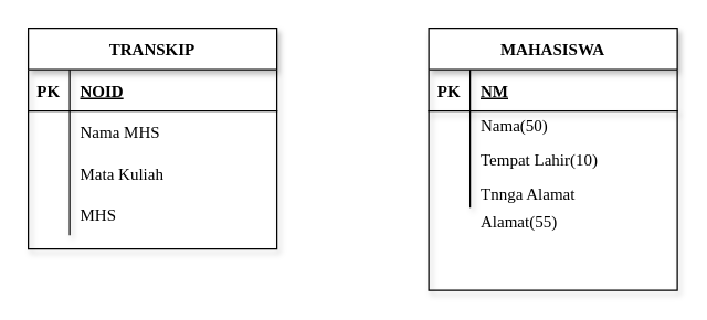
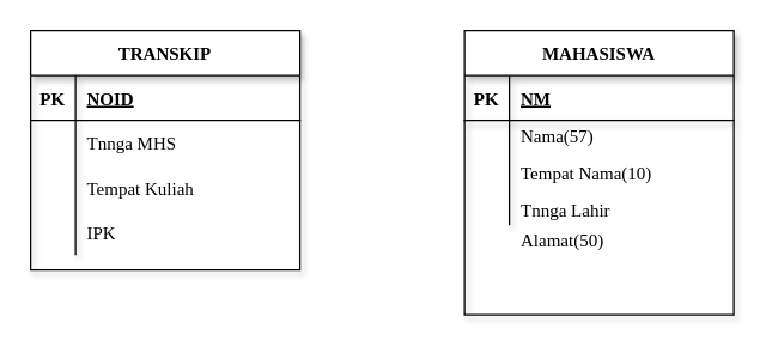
  <mxCell id="0" />
  <mxCell id="1" parent="0" />
  <mxCell id="2" value="TRANSKIP" style="shape=table;startSize=30;container=1;collapsible=1;childLayout=tableLayout;fixedRows=1;rowLines=0;fontStyle=1;align=center;resizeLast=1;fontFamily=Verdana;shadow=1;" vertex="1" parent="1"><mxGeometry x="20" y="20" width="180" height="160" as="geometry" /></mxCell>
  <mxCell id="3" value="" style="shape=tableRow;horizontal=0;startSize=0;swimlaneHead=0;swimlaneBody=0;fillColor=none;collapsible=0;dropTarget=0;points=[[0,0.5],[1,0.5]];portConstraint=eastwest;top=0;left=0;right=0;bottom=1;fontFamily=Verdana;" vertex="1" parent="2"><mxGeometry y="30" width="180" height="30" as="geometry" /></mxCell>
  <mxCell id="4" value="PK" style="shape=partialRectangle;connectable=0;fillColor=none;top=0;left=0;bottom=0;right=0;fontStyle=1;overflow=hidden;fontFamily=Verdana;" vertex="1" parent="3"><mxGeometry width="30" height="30" as="geometry"><mxRectangle width="30" height="30" as="alternateBounds" /></mxGeometry></mxCell>
  <mxCell id="5" value="NOID" style="shape=partialRectangle;connectable=0;fillColor=none;top=0;left=0;bottom=0;right=0;align=left;spacingLeft=6;fontStyle=5;overflow=hidden;fontFamily=Verdana;" vertex="1" parent="3"><mxGeometry x="30" width="150" height="30" as="geometry"><mxRectangle width="150" height="30" as="alternateBounds" /></mxGeometry></mxCell>
  <mxCell id="6" value="" style="shape=tableRow;horizontal=0;startSize=0;swimlaneHead=0;swimlaneBody=0;fillColor=none;collapsible=0;dropTarget=0;points=[[0,0.5],[1,0.5]];portConstraint=eastwest;top=0;left=0;right=0;bottom=0;fontFamily=Verdana;" vertex="1" parent="2"><mxGeometry y="60" width="180" height="30" as="geometry" /></mxCell>
  <mxCell id="7" value="" style="shape=partialRectangle;connectable=0;fillColor=none;top=0;left=0;bottom=0;right=0;editable=1;overflow=hidden;fontFamily=Verdana;" vertex="1" parent="6"><mxGeometry width="30" height="30" as="geometry"><mxRectangle width="30" height="30" as="alternateBounds" /></mxGeometry></mxCell>
- <mxCell id="8" value="Nama MHS" style="shape=partialRectangle;connectable=0;fillColor=none;top=0;left=0;bottom=0;right=0;align=left;spacingLeft=6;overflow=hidden;fontFamily=Verdana;" vertex="1" parent="6"><mxGeometry x="30" width="150" height="30" as="geometry"><mxRectangle width="150" height="30" as="alternateBounds" /></mxGeometry></mxCell>
+ <mxCell id="8" value="Tnnga MHS" style="shape=partialRectangle;connectable=0;fillColor=none;top=0;left=0;bottom=0;right=0;align=left;spacingLeft=6;overflow=hidden;fontFamily=Verdana;" vertex="1" parent="6"><mxGeometry x="30" width="150" height="30" as="geometry"><mxRectangle width="150" height="30" as="alternateBounds" /></mxGeometry></mxCell>
  <mxCell id="9" value="" style="shape=tableRow;horizontal=0;startSize=0;swimlaneHead=0;swimlaneBody=0;fillColor=none;collapsible=0;dropTarget=0;points=[[0,0.5],[1,0.5]];portConstraint=eastwest;top=0;left=0;right=0;bottom=0;fontFamily=Verdana;" vertex="1" parent="2"><mxGeometry y="90" width="180" height="30" as="geometry" /></mxCell>
  <mxCell id="10" value="" style="shape=partialRectangle;connectable=0;fillColor=none;top=0;left=0;bottom=0;right=0;editable=1;overflow=hidden;fontFamily=Verdana;" vertex="1" parent="9"><mxGeometry width="30" height="30" as="geometry"><mxRectangle width="30" height="30" as="alternateBounds" /></mxGeometry></mxCell>
- <mxCell id="11" value="Mata Kuliah" style="shape=partialRectangle;connectable=0;fillColor=none;top=0;left=0;bottom=0;right=0;align=left;spacingLeft=6;overflow=hidden;fontFamily=Verdana;" vertex="1" parent="9"><mxGeometry x="30" width="150" height="30" as="geometry"><mxRectangle width="150" height="30" as="alternateBounds" /></mxGeometry></mxCell>
+ <mxCell id="11" value="Tempat Kuliah" style="shape=partialRectangle;connectable=0;fillColor=none;top=0;left=0;bottom=0;right=0;align=left;spacingLeft=6;overflow=hidden;fontFamily=Verdana;" vertex="1" parent="9"><mxGeometry x="30" width="150" height="30" as="geometry"><mxRectangle width="150" height="30" as="alternateBounds" /></mxGeometry></mxCell>
  <mxCell id="12" value="" style="shape=tableRow;horizontal=0;startSize=0;swimlaneHead=0;swimlaneBody=0;fillColor=none;collapsible=0;dropTarget=0;points=[[0,0.5],[1,0.5]];portConstraint=eastwest;top=0;left=0;right=0;bottom=0;fontFamily=Verdana;" vertex="1" parent="2"><mxGeometry y="120" width="180" height="30" as="geometry" /></mxCell>
  <mxCell id="13" value="" style="shape=partialRectangle;connectable=0;fillColor=none;top=0;left=0;bottom=0;right=0;editable=1;overflow=hidden;fontFamily=Verdana;" vertex="1" parent="12"><mxGeometry width="30" height="30" as="geometry"><mxRectangle width="30" height="30" as="alternateBounds" /></mxGeometry></mxCell>
- <mxCell id="14" value="MHS" style="shape=partialRectangle;connectable=0;fillColor=none;top=0;left=0;bottom=0;right=0;align=left;spacingLeft=6;overflow=hidden;fontFamily=Verdana;" vertex="1" parent="12"><mxGeometry x="30" width="150" height="30" as="geometry"><mxRectangle width="150" height="30" as="alternateBounds" /></mxGeometry></mxCell>
+ <mxCell id="14" value="IPK" style="shape=partialRectangle;connectable=0;fillColor=none;top=0;left=0;bottom=0;right=0;align=left;spacingLeft=6;overflow=hidden;fontFamily=Verdana;" vertex="1" parent="12"><mxGeometry x="30" width="150" height="30" as="geometry"><mxRectangle width="150" height="30" as="alternateBounds" /></mxGeometry></mxCell>
  <mxCell id="15" value="MAHASISWA" style="shape=table;startSize=30;container=1;collapsible=1;childLayout=tableLayout;fixedRows=1;rowLines=0;fontStyle=1;align=center;resizeLast=1;shadow=1;fontFamily=Verdana;" vertex="1" parent="1"><mxGeometry x="310" y="20" width="180" height="190" as="geometry" /></mxCell>
  <mxCell id="16" value="" style="shape=tableRow;horizontal=0;startSize=0;swimlaneHead=0;swimlaneBody=0;fillColor=none;collapsible=0;dropTarget=0;points=[[0,0.5],[1,0.5]];portConstraint=eastwest;top=0;left=0;right=0;bottom=1;shadow=1;fontFamily=Verdana;" vertex="1" parent="15"><mxGeometry y="30" width="180" height="30" as="geometry" /></mxCell>
  <mxCell id="17" value="PK" style="shape=partialRectangle;connectable=0;fillColor=none;top=0;left=0;bottom=0;right=0;fontStyle=1;overflow=hidden;shadow=1;fontFamily=Verdana;" vertex="1" parent="16"><mxGeometry width="30" height="30" as="geometry"><mxRectangle width="30" height="30" as="alternateBounds" /></mxGeometry></mxCell>
  <mxCell id="18" value="NM" style="shape=partialRectangle;connectable=0;fillColor=none;top=0;left=0;bottom=0;right=0;align=left;spacingLeft=6;fontStyle=5;overflow=hidden;shadow=1;fontFamily=Verdana;" vertex="1" parent="16"><mxGeometry x="30" width="150" height="30" as="geometry"><mxRectangle width="150" height="30" as="alternateBounds" /></mxGeometry></mxCell>
  <mxCell id="19" value="" style="shape=tableRow;horizontal=0;startSize=0;swimlaneHead=0;swimlaneBody=0;fillColor=none;collapsible=0;dropTarget=0;points=[[0,0.5],[1,0.5]];portConstraint=eastwest;top=0;left=0;right=0;bottom=0;shadow=1;fontFamily=Verdana;" vertex="1" parent="15"><mxGeometry y="60" width="180" height="20" as="geometry" /></mxCell>
  <mxCell id="20" value="" style="shape=partialRectangle;connectable=0;fillColor=none;top=0;left=0;bottom=0;right=0;editable=1;overflow=hidden;shadow=1;fontFamily=Verdana;" vertex="1" parent="19"><mxGeometry width="30" height="20" as="geometry"><mxRectangle width="30" height="20" as="alternateBounds" /></mxGeometry></mxCell>
- <mxCell id="21" value="Nama(50)" style="shape=partialRectangle;connectable=0;fillColor=none;top=0;left=0;bottom=0;right=0;align=left;spacingLeft=6;overflow=hidden;shadow=1;fontFamily=Verdana;" vertex="1" parent="19"><mxGeometry x="30" width="150" height="20" as="geometry"><mxRectangle width="150" height="20" as="alternateBounds" /></mxGeometry></mxCell>
+ <mxCell id="21" value="Nama(57)" style="shape=partialRectangle;connectable=0;fillColor=none;top=0;left=0;bottom=0;right=0;align=left;spacingLeft=6;overflow=hidden;shadow=1;fontFamily=Verdana;" vertex="1" parent="19"><mxGeometry x="30" width="150" height="20" as="geometry"><mxRectangle width="150" height="20" as="alternateBounds" /></mxGeometry></mxCell>
  <mxCell id="22" value="" style="shape=tableRow;horizontal=0;startSize=0;swimlaneHead=0;swimlaneBody=0;fillColor=none;collapsible=0;dropTarget=0;points=[[0,0.5],[1,0.5]];portConstraint=eastwest;top=0;left=0;right=0;bottom=0;shadow=1;fontFamily=Verdana;" vertex="1" parent="15"><mxGeometry y="80" width="180" height="30" as="geometry" /></mxCell>
  <mxCell id="23" value="" style="shape=partialRectangle;connectable=0;fillColor=none;top=0;left=0;bottom=0;right=0;editable=1;overflow=hidden;shadow=1;fontFamily=Verdana;" vertex="1" parent="22"><mxGeometry width="30" height="30" as="geometry"><mxRectangle width="30" height="30" as="alternateBounds" /></mxGeometry></mxCell>
- <mxCell id="24" value="Tempat Lahir(10)" style="shape=partialRectangle;connectable=0;fillColor=none;top=0;left=0;bottom=0;right=0;align=left;spacingLeft=6;overflow=hidden;shadow=1;fontFamily=Verdana;" vertex="1" parent="22"><mxGeometry x="30" width="150" height="30" as="geometry"><mxRectangle width="150" height="30" as="alternateBounds" /></mxGeometry></mxCell>
+ <mxCell id="24" value="Tempat Nama(10)" style="shape=partialRectangle;connectable=0;fillColor=none;top=0;left=0;bottom=0;right=0;align=left;spacingLeft=6;overflow=hidden;shadow=1;fontFamily=Verdana;" vertex="1" parent="22"><mxGeometry x="30" width="150" height="30" as="geometry"><mxRectangle width="150" height="30" as="alternateBounds" /></mxGeometry></mxCell>
  <mxCell id="25" value="" style="shape=tableRow;horizontal=0;startSize=0;swimlaneHead=0;swimlaneBody=0;fillColor=none;collapsible=0;dropTarget=0;points=[[0,0.5],[1,0.5]];portConstraint=eastwest;top=0;left=0;right=0;bottom=0;shadow=1;fontFamily=Verdana;" vertex="1" parent="15"><mxGeometry y="110" width="180" height="20" as="geometry" /></mxCell>
  <mxCell id="26" value="" style="shape=partialRectangle;connectable=0;fillColor=none;top=0;left=0;bottom=0;right=0;editable=1;overflow=hidden;shadow=1;fontFamily=Verdana;" vertex="1" parent="25"><mxGeometry width="30" height="20" as="geometry"><mxRectangle width="30" height="20" as="alternateBounds" /></mxGeometry></mxCell>
- <mxCell id="27" value="Tnnga Alamat " style="shape=partialRectangle;connectable=0;fillColor=none;top=0;left=0;bottom=0;right=0;align=left;spacingLeft=6;overflow=hidden;shadow=1;fontFamily=Verdana;" vertex="1" parent="25"><mxGeometry x="30" width="150" height="20" as="geometry"><mxRectangle width="150" height="20" as="alternateBounds" /></mxGeometry></mxCell>
+ <mxCell id="27" value="Tnnga Lahir " style="shape=partialRectangle;connectable=0;fillColor=none;top=0;left=0;bottom=0;right=0;align=left;spacingLeft=6;overflow=hidden;shadow=1;fontFamily=Verdana;" vertex="1" parent="25"><mxGeometry x="30" width="150" height="20" as="geometry"><mxRectangle width="150" height="20" as="alternateBounds" /></mxGeometry></mxCell>
  <mxCell id="28" value="" style="shape=tableRow;horizontal=0;startSize=0;swimlaneHead=0;swimlaneBody=0;fillColor=none;collapsible=0;dropTarget=0;points=[[0,0.5],[1,0.5]];portConstraint=eastwest;top=0;left=0;right=0;bottom=0;shadow=1;fontFamily=Verdana;" vertex="1" parent="1"><mxGeometry x="310" y="150" width="180" height="20" as="geometry" /></mxCell>
  <mxCell id="29" value="" style="shape=partialRectangle;connectable=0;fillColor=none;top=0;left=0;bottom=0;right=0;editable=1;overflow=hidden;shadow=1;fontFamily=Verdana;" vertex="1" parent="28"><mxGeometry width="30" height="20" as="geometry"><mxRectangle width="30" height="20" as="alternateBounds" /></mxGeometry></mxCell>
- <mxCell id="30" value="Alamat(55)" style="shape=partialRectangle;connectable=0;fillColor=none;top=0;left=0;bottom=0;right=0;align=left;spacingLeft=6;overflow=hidden;shadow=1;fontFamily=Verdana;" vertex="1" parent="28"><mxGeometry x="30" width="150" height="20" as="geometry"><mxRectangle width="150" height="20" as="alternateBounds" /></mxGeometry></mxCell>
+ <mxCell id="30" value="Alamat(50)" style="shape=partialRectangle;connectable=0;fillColor=none;top=0;left=0;bottom=0;right=0;align=left;spacingLeft=6;overflow=hidden;shadow=1;fontFamily=Verdana;" vertex="1" parent="28"><mxGeometry x="30" width="150" height="20" as="geometry"><mxRectangle width="150" height="20" as="alternateBounds" /></mxGeometry></mxCell>
